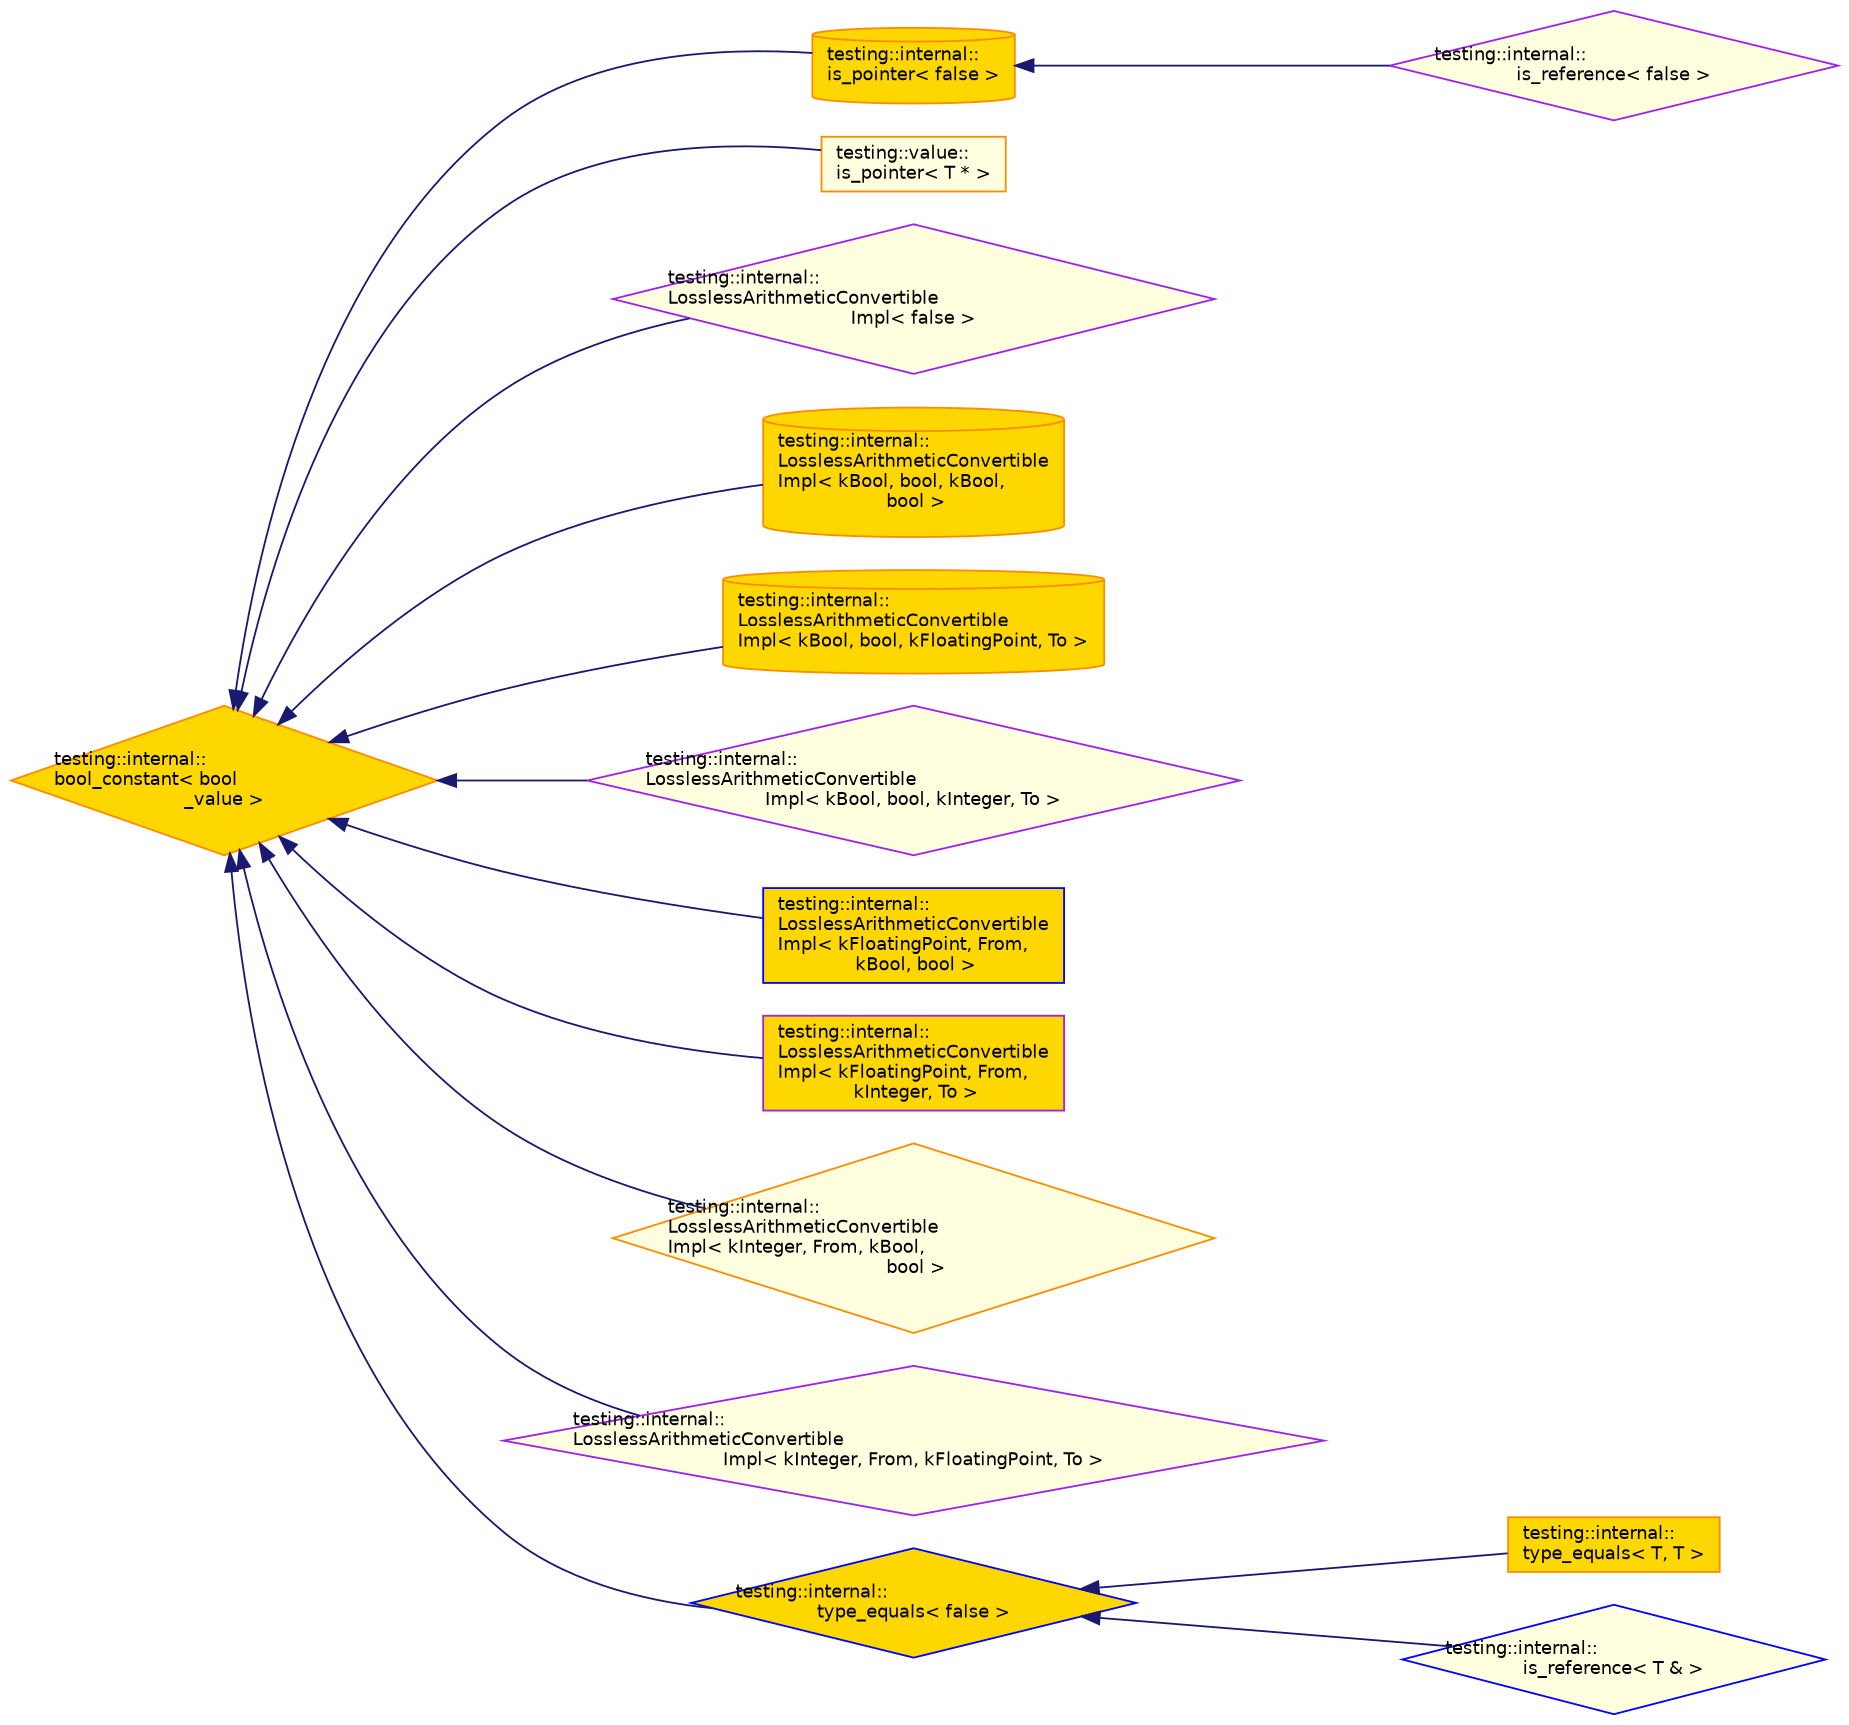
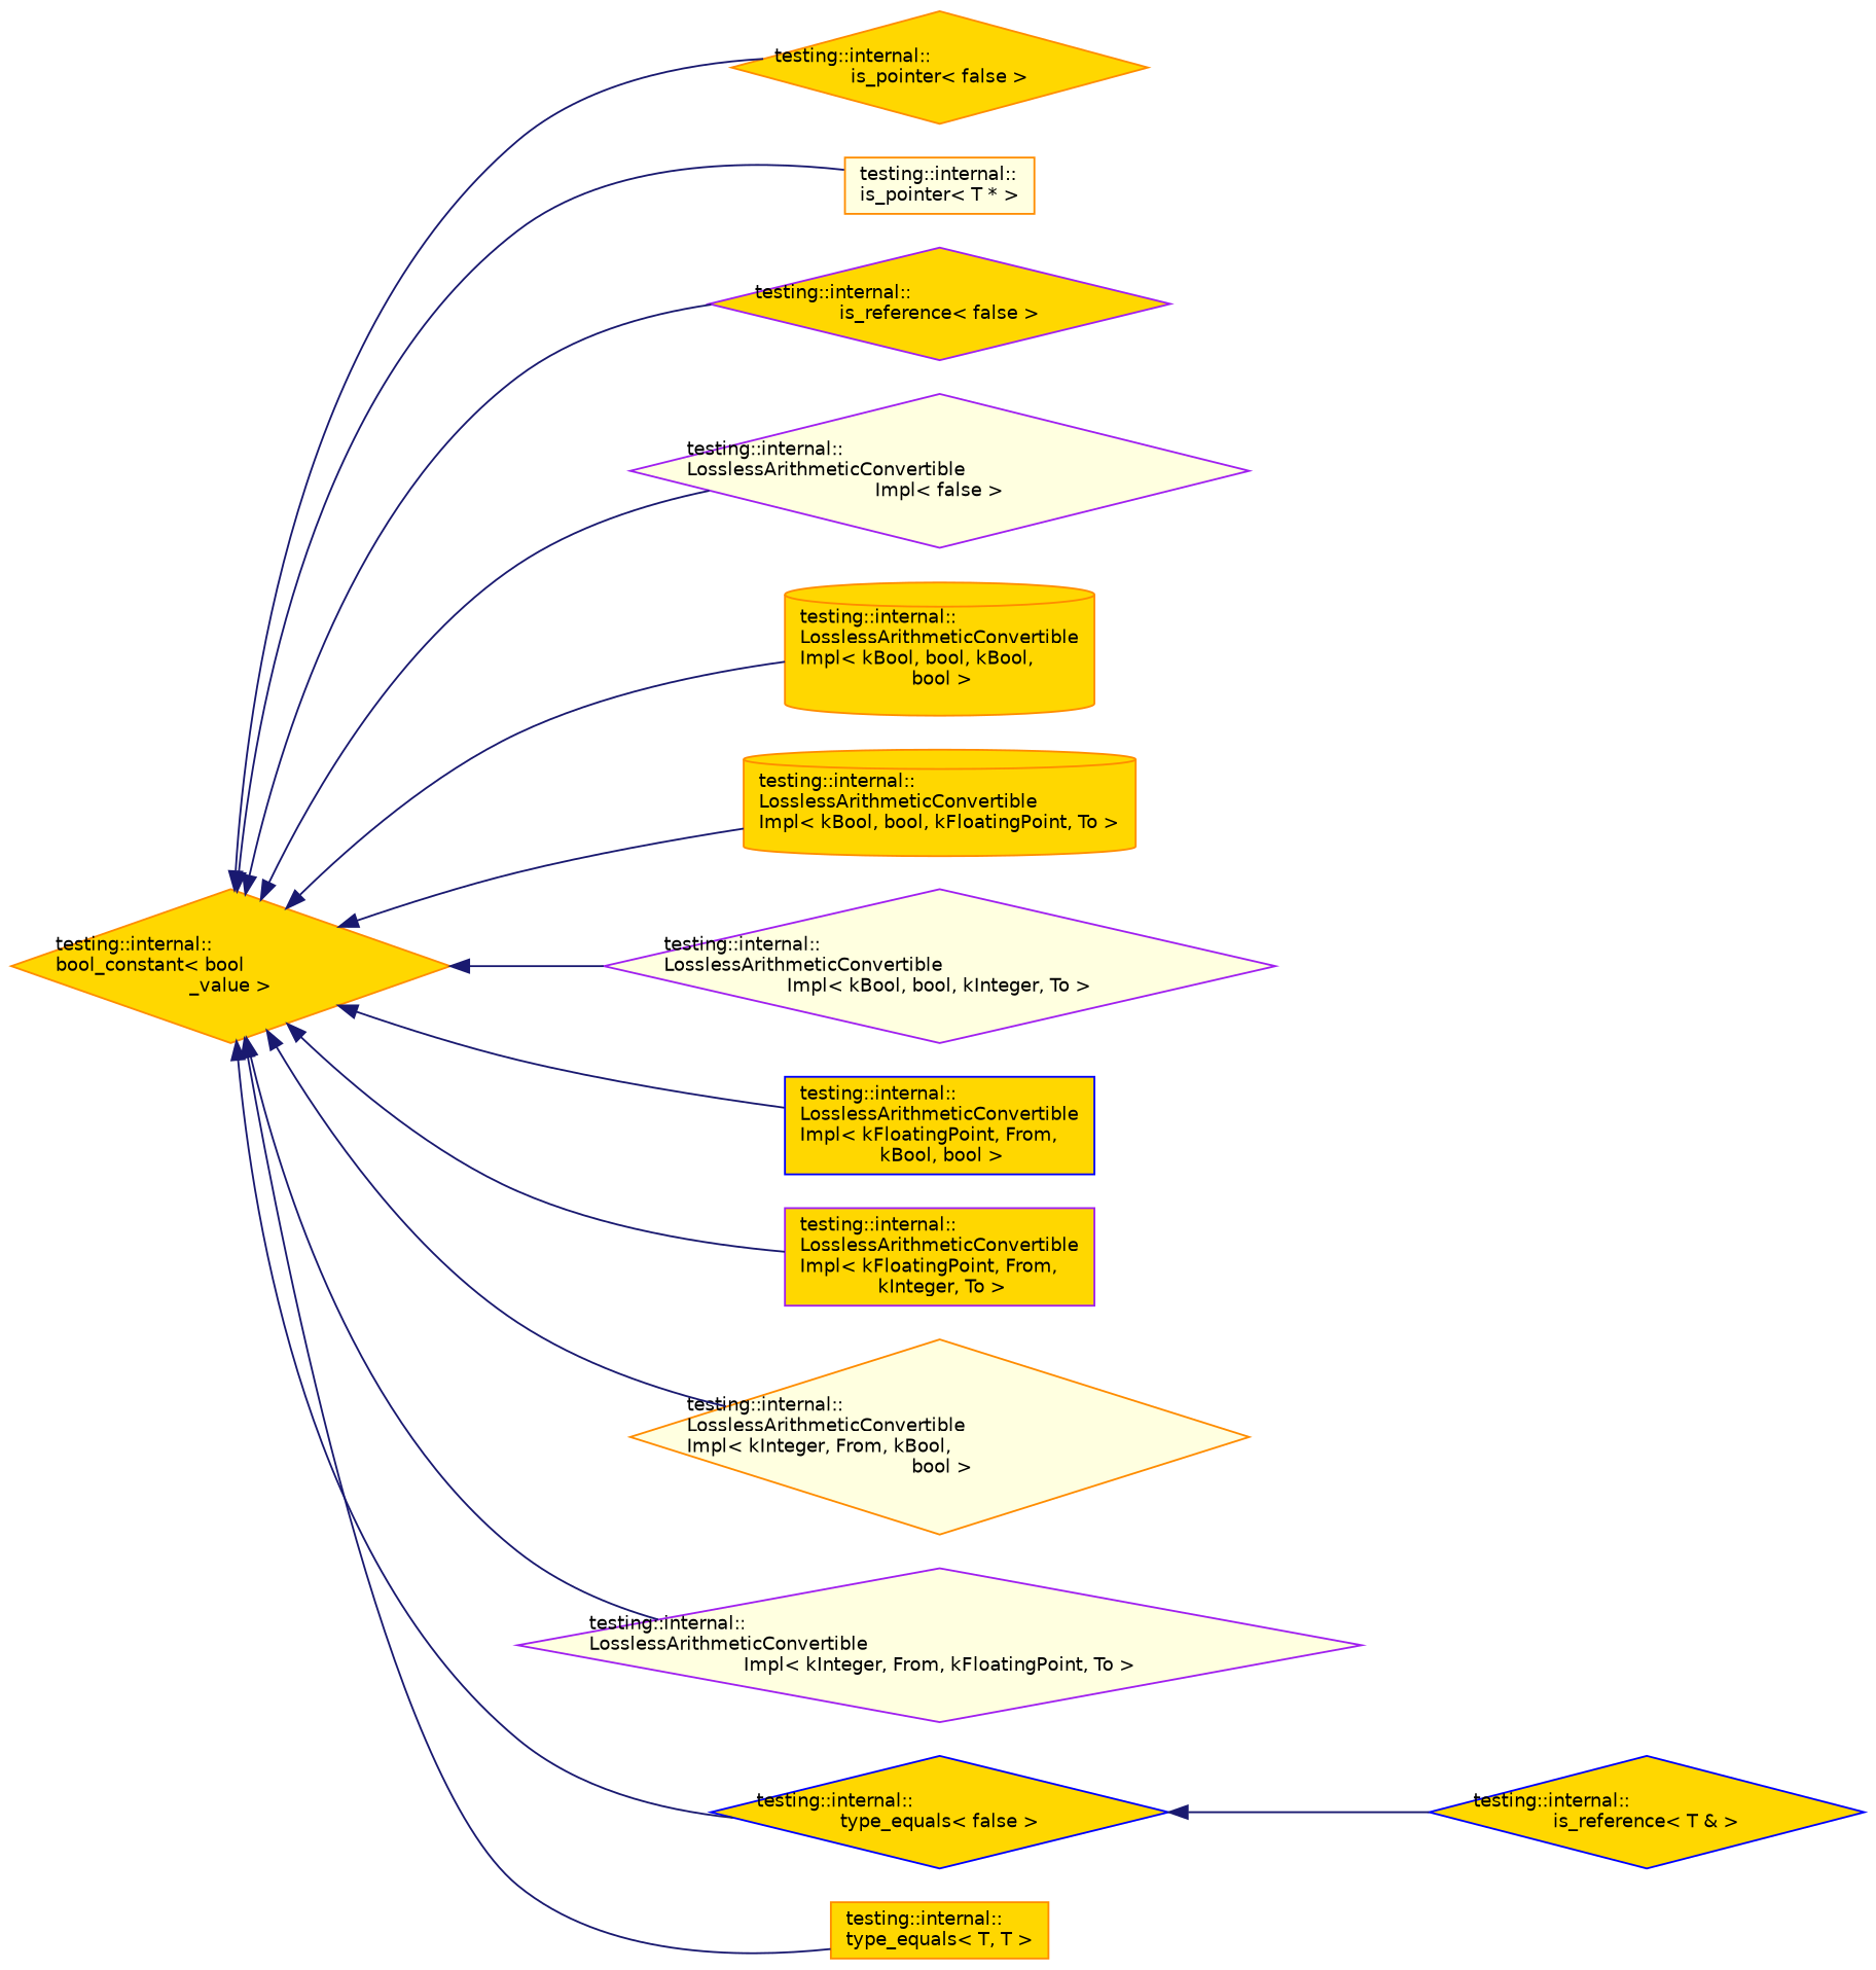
  digraph {
    rankdir=LR
    node [color=darkorange fillcolor=gold fontname=Helvetica fontsize=10 shape=diamond style=filled]
    edge [color=midnightblue dir=back fontname=Helvetica fontsize=10 labelfontname=Helvetica labelfontsize=10 style=solid]
    n1 [fontcolor=black height=0.2 label="testing::internal::\lbool_constant\< bool\l_value \>" width=0.4]
-   n2 [height=0.2 label="testing::internal::\lis_pointer\< false \>" shape=cylinder width=0.4]
-   n3 [fillcolor=lightyellow height=0.2 label="testing::value::\lis_pointer\< T * \>" shape=box width=0.4]
-   n4 [color=purple fillcolor=lightyellow height=0.2 label="testing::internal::\lis_reference\< false \>" width=0.4]
+   n2 [height=0.2 label="testing::internal::\lis_pointer\< false \>" width=0.4]
+   n3 [fillcolor=lightyellow height=0.2 label="testing::internal::\lis_pointer\< T * \>" shape=box width=0.4]
+   n4 [color=purple height=0.2 label="testing::internal::\lis_reference\< false \>" width=0.4]
    n5 [color=purple fillcolor=lightyellow height=0.2 label="testing::internal::\lLosslessArithmeticConvertible\lImpl\< false \>" width=0.4]
    n6 [height=0.2 label="testing::internal::\lLosslessArithmeticConvertible\lImpl\< kBool, bool, kBool,\l bool \>" shape=cylinder width=0.4]
    n7 [height=0.2 label="testing::internal::\lLosslessArithmeticConvertible\lImpl\< kBool, bool, kFloatingPoint, To \>" shape=cylinder width=0.4]
    n8 [color=purple fillcolor=lightyellow height=0.2 label="testing::internal::\lLosslessArithmeticConvertible\lImpl\< kBool, bool, kInteger, To \>" width=0.4]
    n9 [color=blue height=0.2 label="testing::internal::\lLosslessArithmeticConvertible\lImpl\< kFloatingPoint, From,\l kBool, bool \>" shape=box width=0.4]
    n10 [color=purple height=0.2 label="testing::internal::\lLosslessArithmeticConvertible\lImpl\< kFloatingPoint, From,\l kInteger, To \>" shape=box width=0.4]
    n11 [fillcolor=lightyellow height=0.2 label="testing::internal::\lLosslessArithmeticConvertible\lImpl\< kInteger, From, kBool,\l bool \>" width=0.4]
    n12 [color=purple fillcolor=lightyellow height=0.2 label="testing::internal::\lLosslessArithmeticConvertible\lImpl\< kInteger, From, kFloatingPoint, To \>" width=0.4]
    n13 [color=blue height=0.2 label="testing::internal::\ltype_equals\< false \>" width=0.4]
    n14 [height=0.2 label="testing::internal::\ltype_equals\< T, T \>" shape=box width=0.4]
-   n15 [color=blue fillcolor=lightyellow height=0.2 label="testing::internal::\lis_reference\< T & \>" width=0.4]
+   n15 [color=blue height=0.2 label="testing::internal::\lis_reference\< T & \>" width=0.4]
    n1 -> n2
    n1 -> n3
-   n2 -> n4
+   n1 -> n4
    n1 -> n5
    n1 -> n6
    n1 -> n7
    n1 -> n8
    n1 -> n9
    n1 -> n10
    n1 -> n11
    n1 -> n12
    n1 -> n13
-   n13 -> n14
+   n1 -> n14
    n13 -> n15
  }
